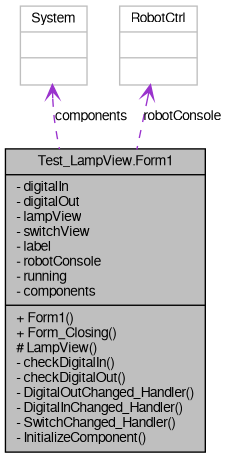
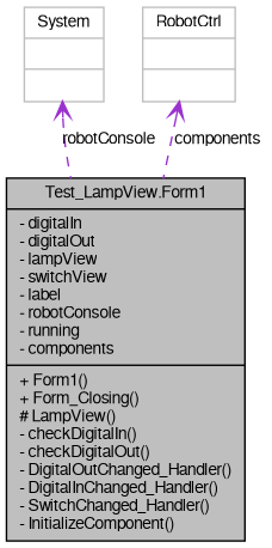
  digraph {
    node [color=grey75 fillcolor=white fontname=FreeSans fontsize=10 shape=record style=filled]
    edge [arrowtail=open color=darkorchid3 dir=back fontname=FreeSans fontsize=10 labelfontname=FreeSans labelfontsize=10 style=dashed]
    n1 [color=black fillcolor=grey75 fontcolor=black height=0.2 label="{Test_LampView.Form1\n|- digitalIn\l- digitalOut\l- lampView\l- switchView\l- label\l- robotConsole\l- running\l- components\l|+ Form1()\l+ Form_Closing()\l# LampView()\l- checkDigitalIn()\l- checkDigitalOut()\l- DigitalOutChanged_Handler()\l- DigitalInChanged_Handler()\l- SwitchChanged_Handler()\l- InitializeComponent()\l}" width=0.4]
    n2 [height=0.2 label="{System\n||}" width=0.4]
    n3 [height=0.2 label="{RobotCtrl\n||}" width=0.4]
-   n2 -> n1 [label=components]
-   n3 -> n1 [label=robotConsole]
+   n2 -> n1 [label=robotConsole]
+   n3 -> n1 [label=components]
  }
